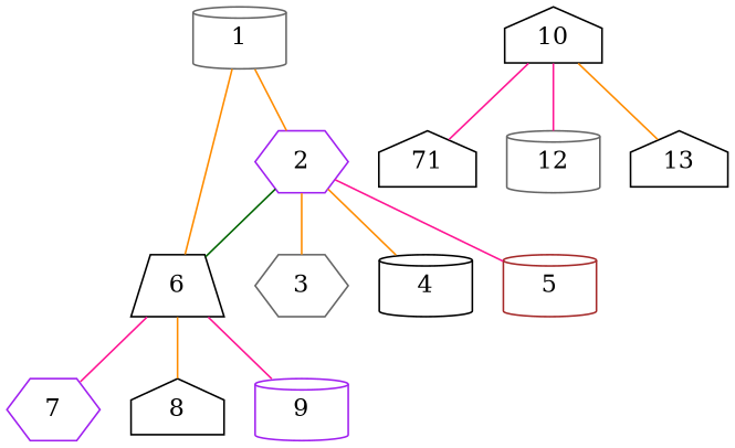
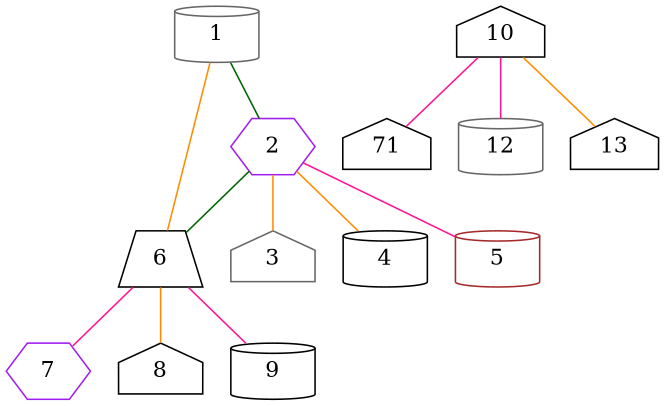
  strict graph {
    node [color=black shape=cylinder]
    edge [color=darkorange dport=4 src_port=1]
    1 [color=gray40]
    2 [color=purple shape=hexagon]
    6 [shape=trapezium]
-   3 [color=gray40 shape=hexagon]
+   3 [color=gray40 shape=house]
    4
    5 [color=brown]
    7 [color=purple shape=hexagon]
    8 [shape=house]
-   9 [color=purple]
+   9
    n10 [label=71 shape=house]
    10 [shape=house]
    12 [color=gray40]
    13 [shape=house]
-   1 -- 2
+   1 -- 2 [color=darkgreen]
    1 -- 6 [src_port=2]
    2 -- 6 [color=darkgreen dport=5 src_port=5]
    2 -- 3
    2 -- 4 [src_port=2]
    2 -- 5 [color=deeppink src_port=3]
    6 -- 7 [color=deeppink]
    6 -- 8 [src_port=2]
    6 -- 9 [color=deeppink src_port=3]
    10 -- n10 [color=deeppink]
    10 -- 12 [color=deeppink src_port=2]
    10 -- 13 [src_port=3]
  }
